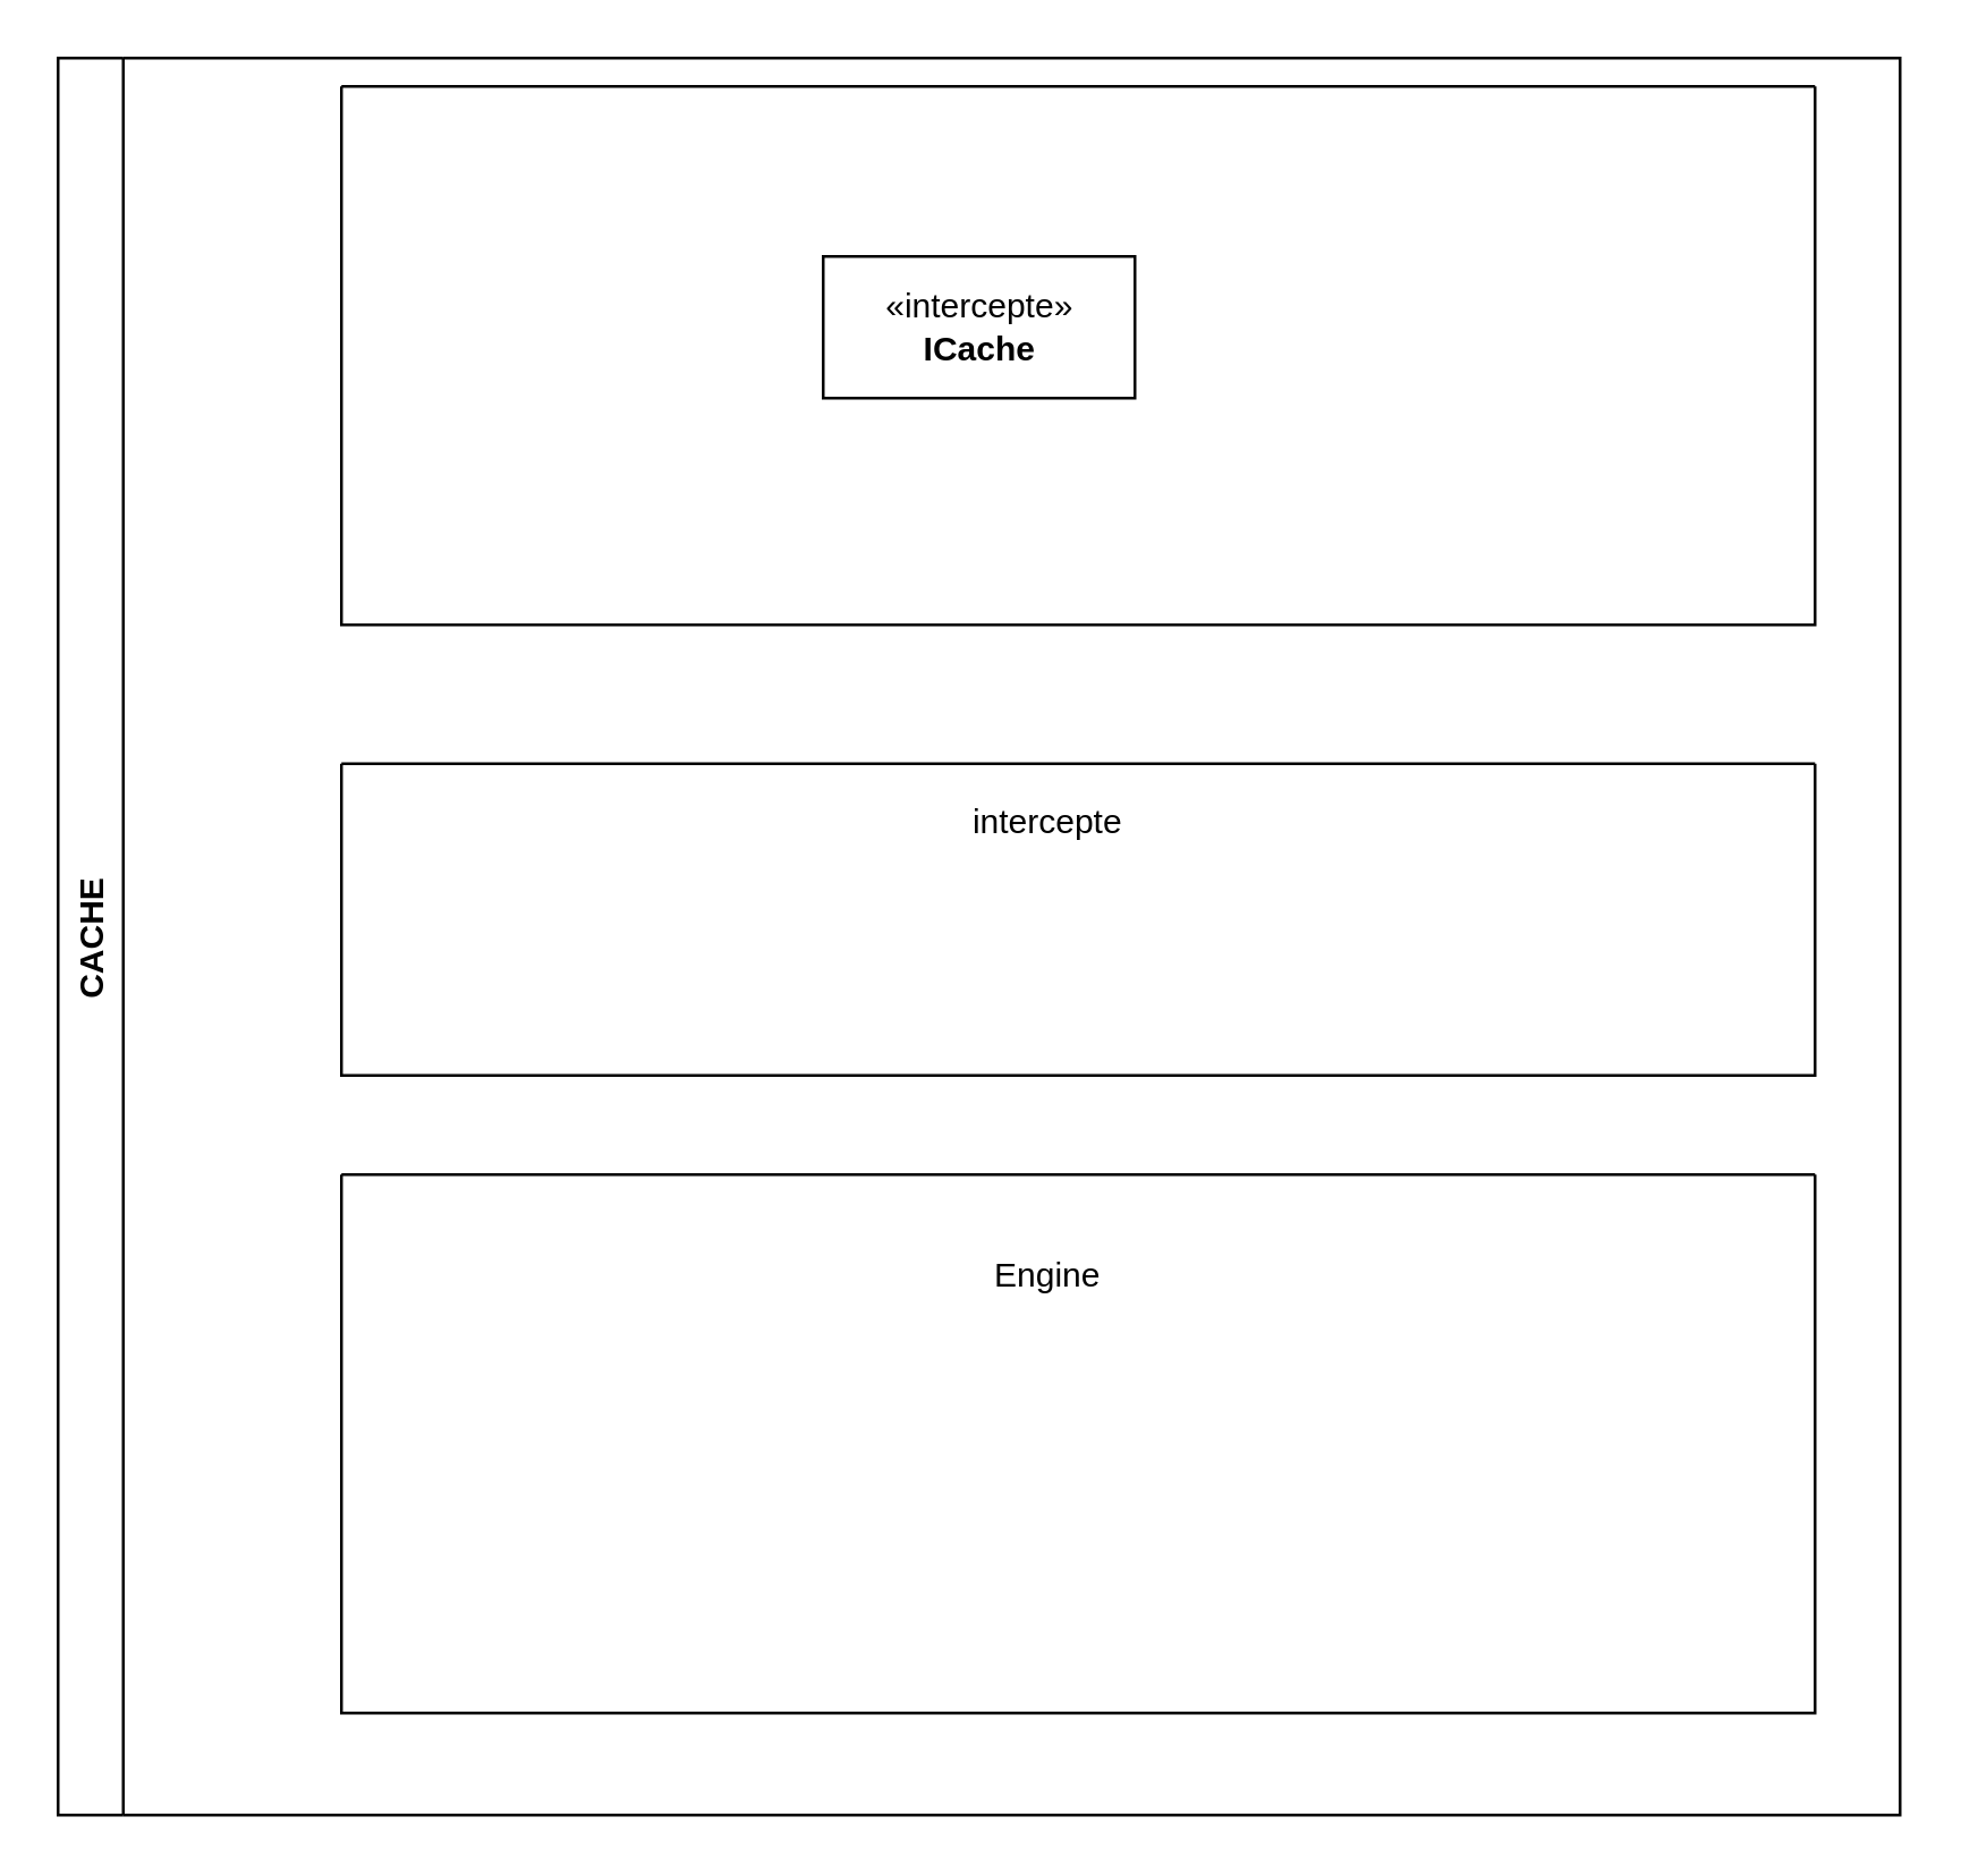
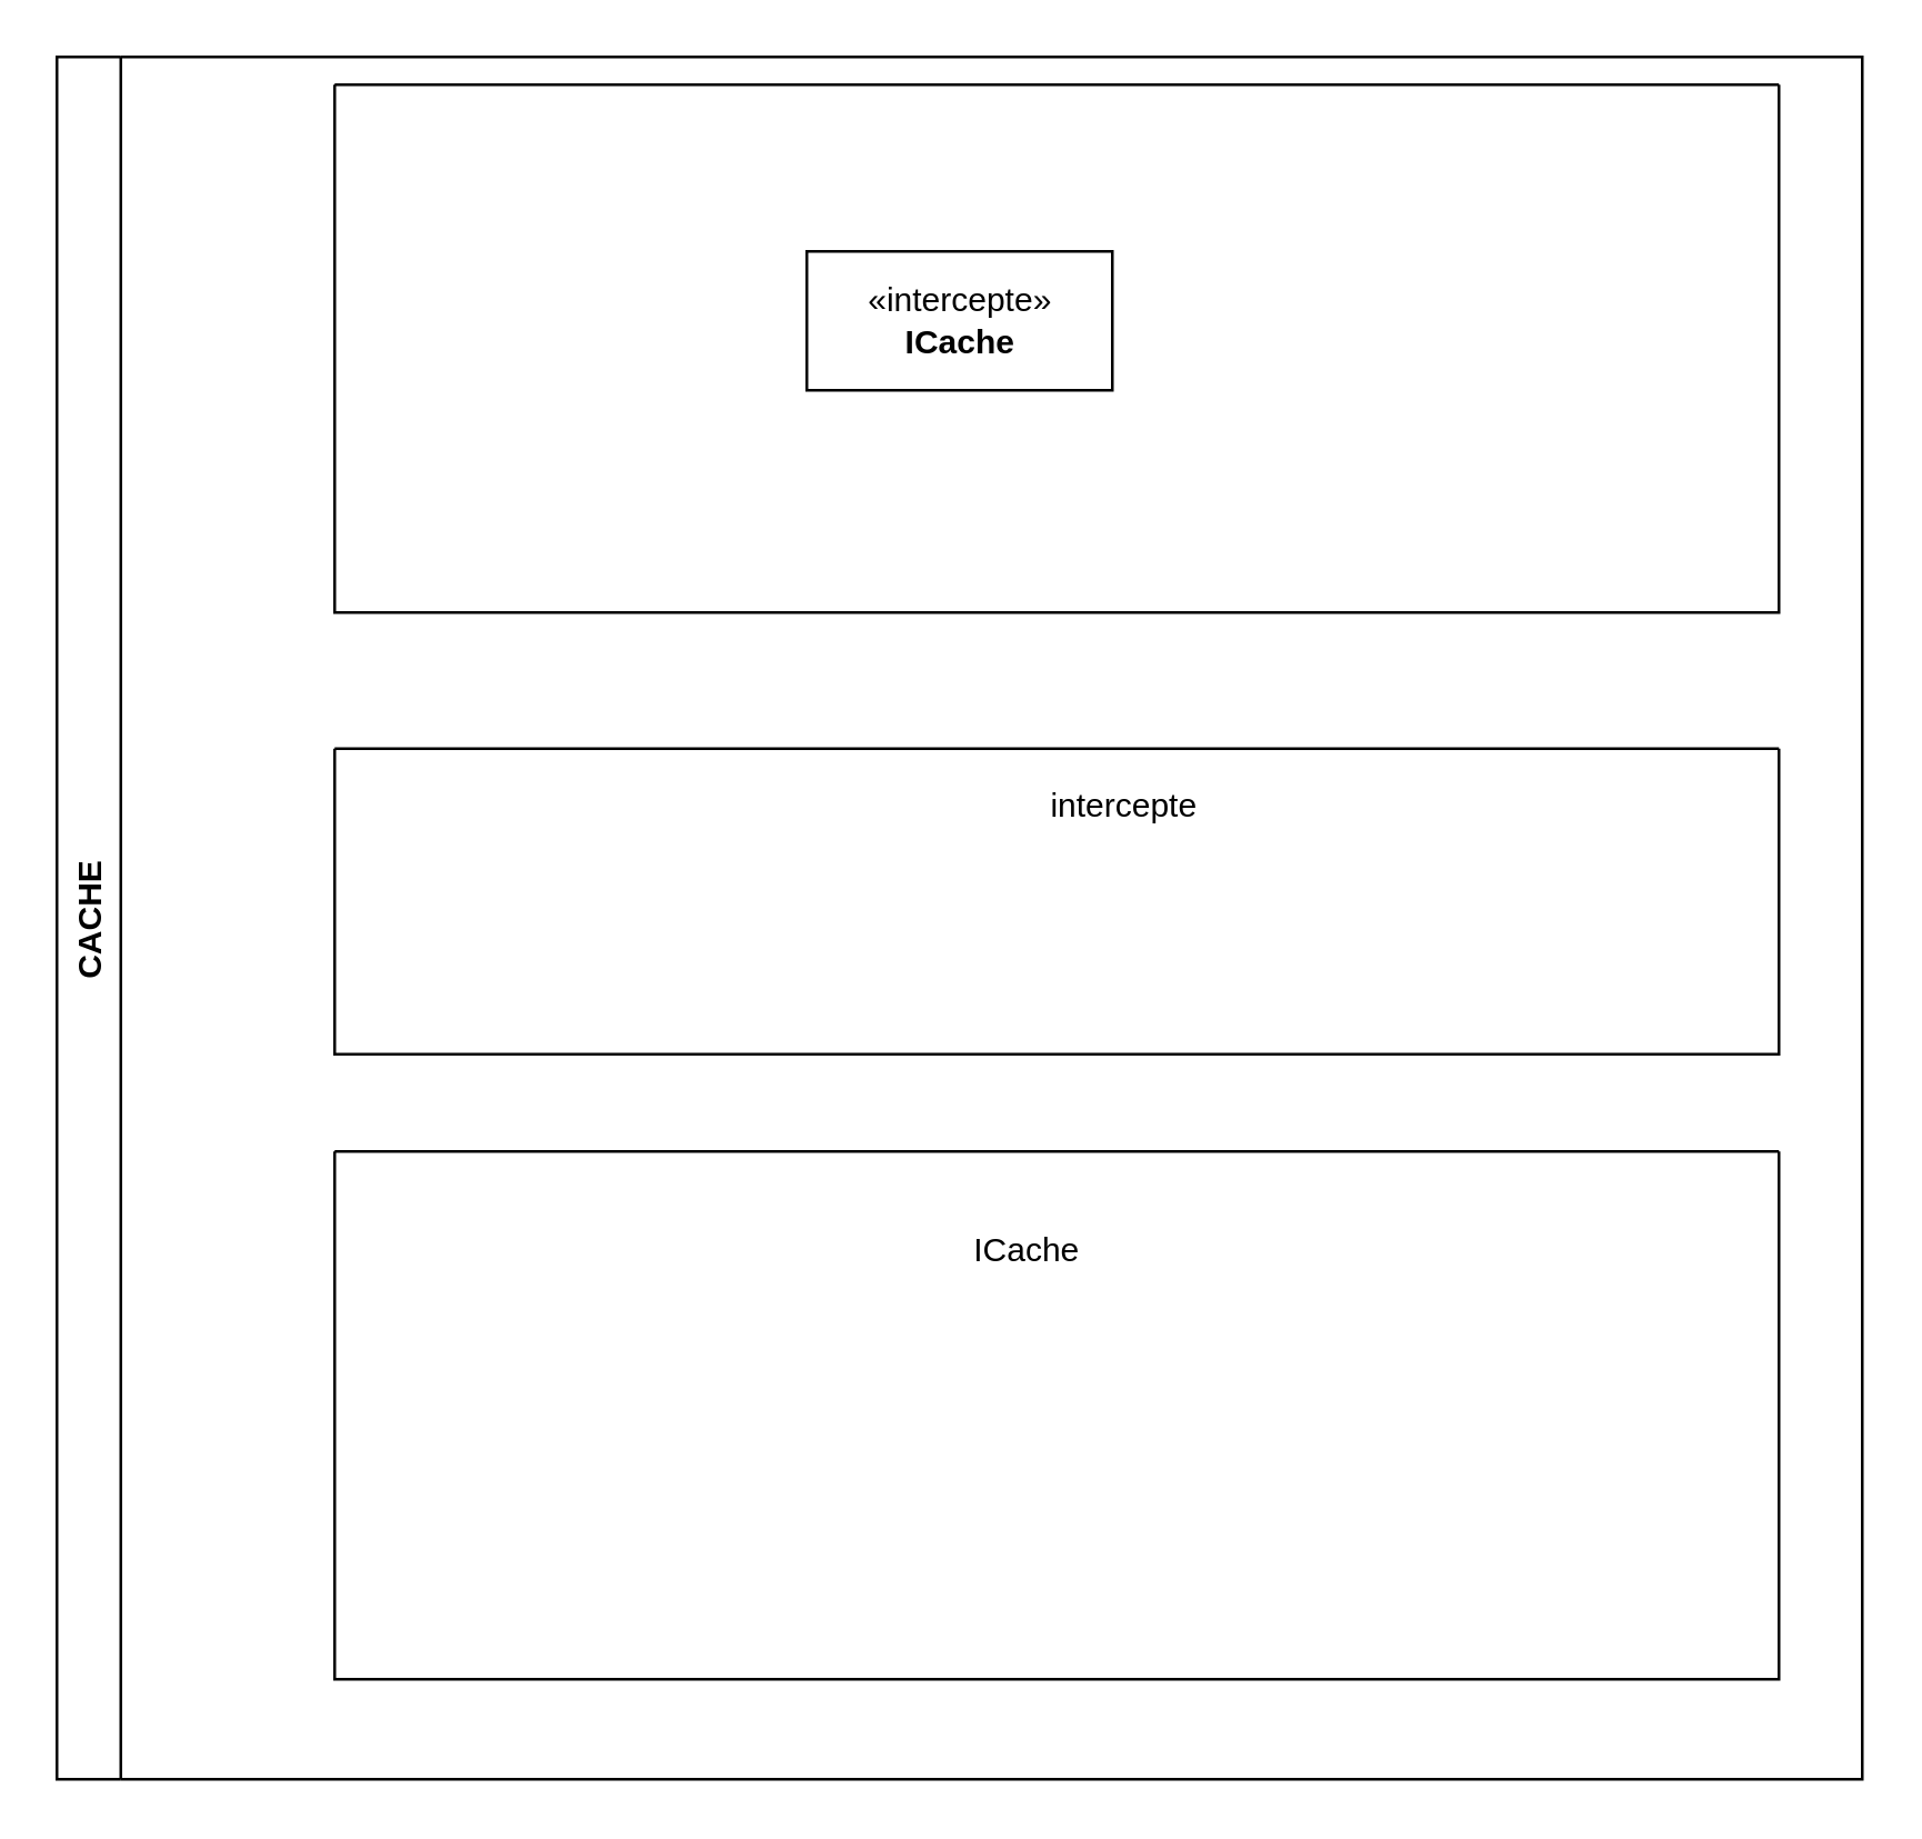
  <mxCell id="0" />
  <mxCell id="1" parent="0" />
  <mxCell id="2" value="" style="swimlane;startSize=0;" parent="1" vertex="1"><mxGeometry x="120" y="269" width="520" height="110" as="geometry" /></mxCell>
  <mxCell id="3" value="" style="swimlane;startSize=0;" parent="1" vertex="1"><mxGeometry x="120" y="414" width="520" height="190" as="geometry" /></mxCell>
  <mxCell id="4" value="" style="swimlane;startSize=0;" parent="1" vertex="1"><mxGeometry x="120" y="30" width="520" height="190" as="geometry" /></mxCell>
  <mxCell id="5" value="CACHE" style="swimlane;horizontal=0;" parent="1" vertex="1"><mxGeometry x="20" y="20" width="650" height="620" as="geometry" /></mxCell>
  <mxCell id="6" value="«intercepte»&lt;br&gt;&lt;b&gt;ICache&lt;/b&gt;" style="html=1;" parent="5" vertex="1"><mxGeometry x="270" y="70" width="110" height="50" as="geometry" /></mxCell>
- <mxCell id="7" value="intercepte" style="text;html=1;align=center;verticalAlign=middle;resizable=0;points=[];autosize=1;strokeColor=none;fillColor=none;" parent="5" vertex="1"><mxGeometry x="314" y="260" width="70" height="20" as="geometry" /></mxCell>
- <mxCell id="8" value="Engine" style="text;html=1;align=center;verticalAlign=middle;resizable=0;points=[];autosize=1;strokeColor=none;fillColor=none;" parent="5" vertex="1"><mxGeometry x="324" y="420" width="50" height="20" as="geometry" /></mxCell>
+ <mxCell id="7" value="intercepte" style="text;html=1;align=center;verticalAlign=middle;resizable=0;points=[];autosize=1;strokeColor=none;fillColor=none;" parent="5" vertex="1"><mxGeometry x="349" y="260" width="70" height="20" as="geometry" /></mxCell>
+ <mxCell id="8" value="ICache" style="text;html=1;align=center;verticalAlign=middle;resizable=0;points=[];autosize=1;strokeColor=none;fillColor=none;" parent="5" vertex="1"><mxGeometry x="324" y="420" width="50" height="20" as="geometry" /></mxCell>
